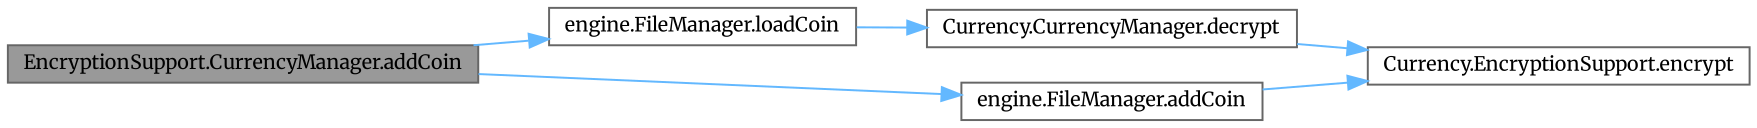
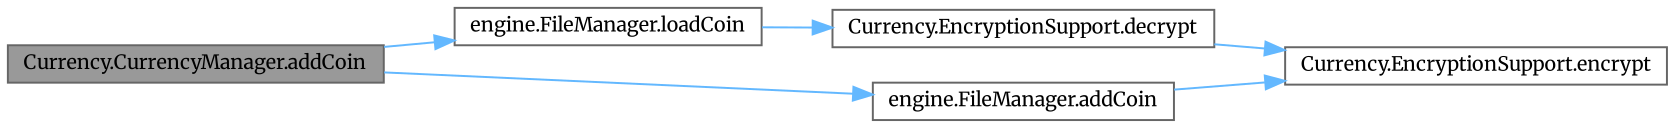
  digraph {
    fontname=Merriweather
    rankdir=LR
    node [color=grey40 fillcolor=white fontname=Merriweather fontsize=10 shape=box style=filled]
    edge [color=steelblue1 fontname=Merriweather fontsize=10 labelfontname=Helvetica labelfontsize=10 style=solid]
-   n1 [color=gray40 fillcolor=grey60 fontcolor=black height=0.2 label="EncryptionSupport.CurrencyManager.addCoin" width=0.4]
+   n1 [color=gray40 fillcolor=grey60 fontcolor=black height=0.2 label="Currency.CurrencyManager.addCoin" width=0.4]
    n2 [height=0.2 label="engine.FileManager.loadCoin" width=0.4]
    n3 [height=0.2 label="engine.FileManager.addCoin" width=0.4]
-   n4 [height=0.2 label="Currency.CurrencyManager.decrypt" width=0.4]
+   n4 [height=0.2 label="Currency.EncryptionSupport.decrypt" width=0.4]
    n5 [height=0.2 label="Currency.EncryptionSupport.encrypt" width=0.4]
    n1 -> n2
    n1 -> n3
    n2 -> n4
    n3 -> n5
    n4 -> n5
  }
